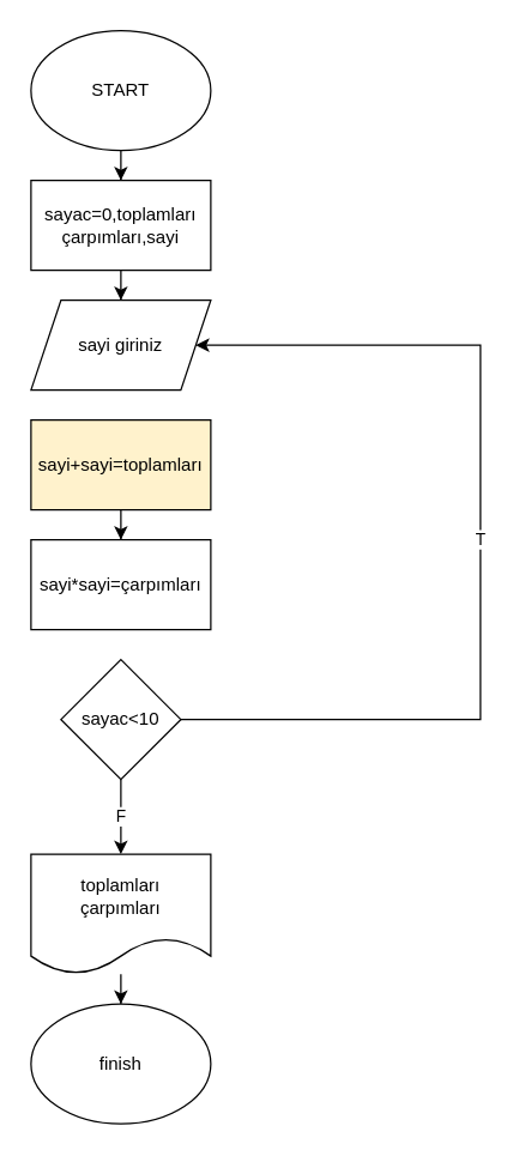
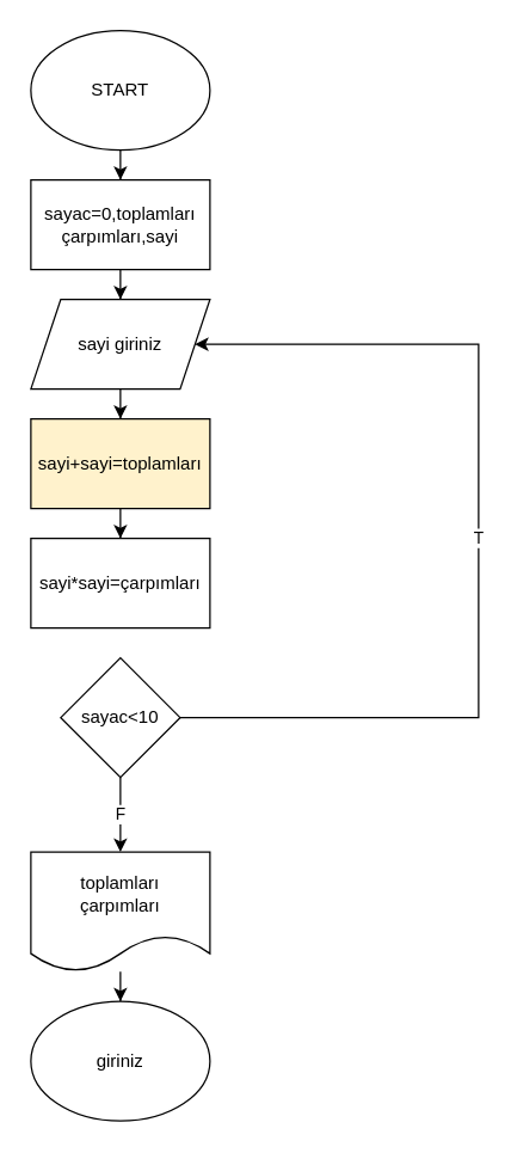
  <mxCell id="0" />
  <mxCell id="1" parent="0" />
  <mxCell id="2" style="edgeStyle=orthogonalEdgeStyle;rounded=0;orthogonalLoop=1;jettySize=auto;html=1;" edge="1" parent="1" source="3" target="5"><mxGeometry relative="1" as="geometry"><mxPoint x="80" y="150" as="targetPoint" /></mxGeometry></mxCell>
  <mxCell id="3" value="START" style="ellipse;whiteSpace=wrap;html=1;" vertex="1" parent="1"><mxGeometry x="20" y="20" width="120" height="80" as="geometry" /></mxCell>
  <mxCell id="4" style="edgeStyle=orthogonalEdgeStyle;rounded=0;orthogonalLoop=1;jettySize=auto;html=1;" edge="1" parent="1" source="5" target="7"><mxGeometry relative="1" as="geometry"><mxPoint x="80" y="230" as="targetPoint" /></mxGeometry></mxCell>
  <mxCell id="5" value="sayac=0,toplamları&lt;br&gt;çarpımları,sayi" style="rounded=0;whiteSpace=wrap;html=1;" vertex="1" parent="1"><mxGeometry x="20" y="120" width="120" height="60" as="geometry" /></mxCell>
+ <mxCell id="6" style="edgeStyle=orthogonalEdgeStyle;rounded=0;orthogonalLoop=1;jettySize=auto;html=1;" edge="1" parent="1" source="7" target="9"><mxGeometry relative="1" as="geometry"><mxPoint x="80" y="310" as="targetPoint" /></mxGeometry></mxCell>
  <mxCell id="7" value="sayi giriniz" style="shape=parallelogram;perimeter=parallelogramPerimeter;whiteSpace=wrap;html=1;fixedSize=1;" vertex="1" parent="1"><mxGeometry x="20" y="200" width="120" height="60" as="geometry" /></mxCell>
  <mxCell id="8" style="edgeStyle=orthogonalEdgeStyle;rounded=0;orthogonalLoop=1;jettySize=auto;html=1;" edge="1" parent="1" source="9" target="10"><mxGeometry relative="1" as="geometry"><mxPoint x="80" y="390" as="targetPoint" /></mxGeometry></mxCell>
  <mxCell id="9" value="sayi+sayi=toplamları" style="rounded=0;whiteSpace=wrap;html=1;fillColor=#fff2cc;" vertex="1" parent="1"><mxGeometry x="20" y="280" width="120" height="60" as="geometry" /></mxCell>
  <mxCell id="10" value="sayi*sayi=çarpımları" style="rounded=0;whiteSpace=wrap;html=1;" vertex="1" parent="1"><mxGeometry x="20" y="360" width="120" height="60" as="geometry" /></mxCell>
  <mxCell id="11" value="T" style="edgeStyle=orthogonalEdgeStyle;rounded=0;orthogonalLoop=1;jettySize=auto;html=1;" edge="1" parent="1" source="13" target="7"><mxGeometry relative="1" as="geometry"><mxPoint x="230" y="480" as="targetPoint" /><Array as="points"><mxPoint x="320" y="480" /><mxPoint x="320" y="230" /></Array></mxGeometry></mxCell>
  <mxCell id="12" value="F" style="edgeStyle=orthogonalEdgeStyle;rounded=0;orthogonalLoop=1;jettySize=auto;html=1;" edge="1" parent="1" source="13" target="15"><mxGeometry relative="1" as="geometry"><mxPoint x="80" y="580" as="targetPoint" /></mxGeometry></mxCell>
  <mxCell id="13" value="sayac&amp;lt;10" style="rhombus;whiteSpace=wrap;html=1;" vertex="1" parent="1"><mxGeometry x="40" y="440" width="80" height="80" as="geometry" /></mxCell>
  <mxCell id="14" style="edgeStyle=orthogonalEdgeStyle;rounded=0;orthogonalLoop=1;jettySize=auto;html=1;" edge="1" parent="1" source="15" target="16"><mxGeometry relative="1" as="geometry"><mxPoint x="80" y="710" as="targetPoint" /></mxGeometry></mxCell>
  <mxCell id="15" value="toplamları&lt;br&gt;çarpımları" style="shape=document;whiteSpace=wrap;html=1;boundedLbl=1;" vertex="1" parent="1"><mxGeometry x="20" y="570" width="120" height="80" as="geometry" /></mxCell>
- <mxCell id="16" value="finish" style="ellipse;whiteSpace=wrap;html=1;" vertex="1" parent="1"><mxGeometry x="20" y="670" width="120" height="80" as="geometry" /></mxCell>
+ <mxCell id="16" value="giriniz" style="ellipse;whiteSpace=wrap;html=1;" vertex="1" parent="1"><mxGeometry x="20" y="670" width="120" height="80" as="geometry" /></mxCell>
